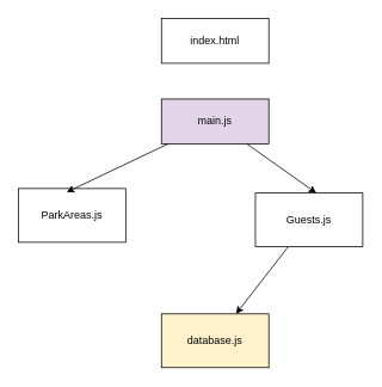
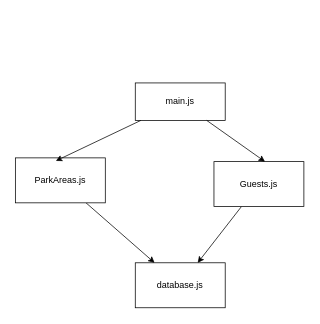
  <mxCell id="0" />
  <mxCell id="1" parent="0" />
- <mxCell id="2" value="database.js" style="whiteSpace=wrap;html=1;fillColor=#fff2cc;" vertex="1" parent="1"><mxGeometry x="180" y="350" width="120" height="60" as="geometry" /></mxCell>
- <mxCell id="3" value="main.js" style="whiteSpace=wrap;html=1;fillColor=#e1d5e7;" vertex="1" parent="1"><mxGeometry x="180" y="110" width="120" height="50" as="geometry" /></mxCell>
+ <mxCell id="2" value="database.js" style="whiteSpace=wrap;html=1;" vertex="1" parent="1"><mxGeometry x="180" y="350" width="120" height="60" as="geometry" /></mxCell>
+ <mxCell id="3" value="main.js" style="whiteSpace=wrap;html=1;" vertex="1" parent="1"><mxGeometry x="180" y="110" width="120" height="50" as="geometry" /></mxCell>
+ <mxCell id="4" style="edgeStyle=none;html=1;" edge="1" parent="1" source="5" target="2"><mxGeometry relative="1" as="geometry" /></mxCell>
  <mxCell id="5" value="ParkAreas.js" style="whiteSpace=wrap;html=1;" vertex="1" parent="1"><mxGeometry x="20" y="210" width="120" height="60" as="geometry" /></mxCell>
  <mxCell id="6" style="edgeStyle=none;html=1;" edge="1" parent="1" source="7" target="2"><mxGeometry relative="1" as="geometry" /></mxCell>
  <mxCell id="7" value="Guests.js" style="whiteSpace=wrap;html=1;" vertex="1" parent="1"><mxGeometry x="285" y="215" width="120" height="60" as="geometry" /></mxCell>
  <mxCell id="8" style="edgeStyle=none;html=1;entryX=0.45;entryY=0.067;entryDx=0;entryDy=0;entryPerimeter=0;" edge="1" parent="1" source="3" target="5"><mxGeometry relative="1" as="geometry" /></mxCell>
  <mxCell id="9" style="edgeStyle=none;html=1;entryX=0.567;entryY=0;entryDx=0;entryDy=0;entryPerimeter=0;" edge="1" parent="1" source="3" target="7"><mxGeometry relative="1" as="geometry" /></mxCell>
- <mxCell id="10" value="index.html" style="whiteSpace=wrap;html=1;" vertex="1" parent="1"><mxGeometry x="180" width="120" height="50" as="geometry" y="20" /></mxCell>
